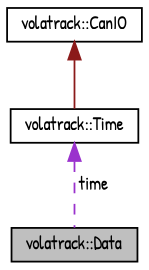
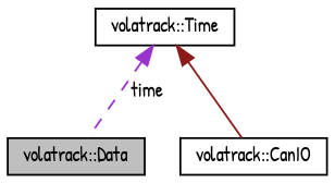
  digraph {
    fontname="Patrick Hand"
    node [color=black fillcolor=white fontname="Patrick Hand" fontsize=10 shape=record style=filled]
    edge [dir=back fontname="Patrick Hand" fontsize=10 labelfontname=Helvetica labelfontsize=10]
    n1 [fillcolor=grey75 fontcolor=black height=0.2 label="volatrack::Data" width=0.4]
    n2 [height=0.2 label="volatrack::CanIO" width=0.4]
    n3 [height=0.2 label="volatrack::Time" width=0.4]
-   n2 -> n3 [color=firebrick4 style=solid]
+   n3 -> n2 [color=firebrick4 style=solid]
    n3 -> n1 [color=darkorchid3 label=" time" style=dashed]
  }
